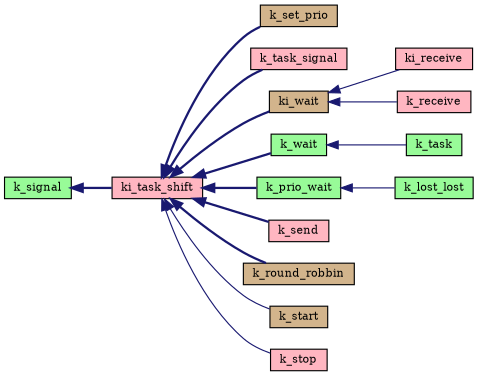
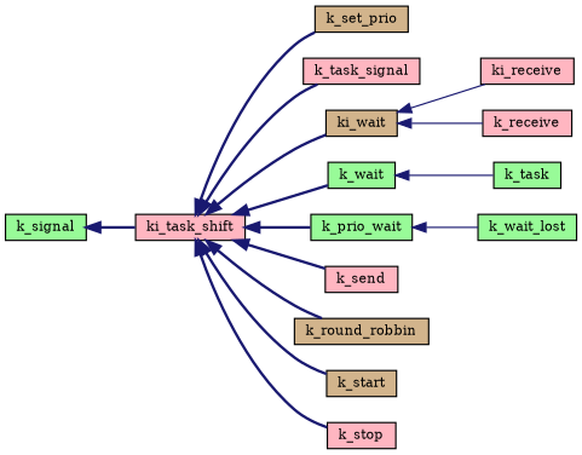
  digraph {
    fontname="DejaVu Serif"
    rankdir=LR
    node [color=black fillcolor=lightpink fontname="DejaVu Serif" fontsize=10 shape=record style=filled]
    edge [color=midnightblue dir=back fontname="DejaVu Serif" fontsize=10 labelfontname=Helvetica labelfontsize=10 style=bold]
    n1 [fontcolor=black height=0.2 label=ki_task_shift width=0.4]
    n2 [fillcolor=tan height=0.2 label=k_set_prio width=0.4]
    n3 [height=0.2 label=k_task_signal width=0.4]
    n4 [fillcolor=tan height=0.2 label=ki_wait width=0.4]
    n5 [fillcolor=palegreen height=0.2 label=k_wait width=0.4]
    n6 [fillcolor=palegreen height=0.2 label=k_prio_wait width=0.4]
    n7 [height=0.2 label=k_send width=0.4]
    n8 [fillcolor=tan height=0.2 label=k_round_robbin width=0.4]
    n9 [fillcolor=tan height=0.2 label=k_start width=0.4]
    n10 [height=0.2 label=k_stop width=0.4]
    n11 [fillcolor=palegreen height=0.2 label=k_signal width=0.4]
    n12 [height=0.2 label=ki_receive width=0.4]
    n13 [height=0.2 label=k_receive width=0.4]
    n14 [fillcolor=palegreen height=0.2 label=k_task width=0.4]
-   n15 [fillcolor=palegreen height=0.2 label=k_lost_lost width=0.4]
+   n15 [fillcolor=palegreen height=0.2 label=k_wait_lost width=0.4]
    n1 -> n2
    n1 -> n3
    n1 -> n4
    n1 -> n5
    n1 -> n6
    n1 -> n7
    n1 -> n8
-   n1 -> n9 [style=solid]
-   n1 -> n10 [style=solid]
+   n1 -> n9
+   n1 -> n10
    n4 -> n12 [style=solid]
    n4 -> n13 [style=solid]
    n5 -> n14 [style=solid]
    n6 -> n15 [style=solid]
    n11 -> n1
  }
